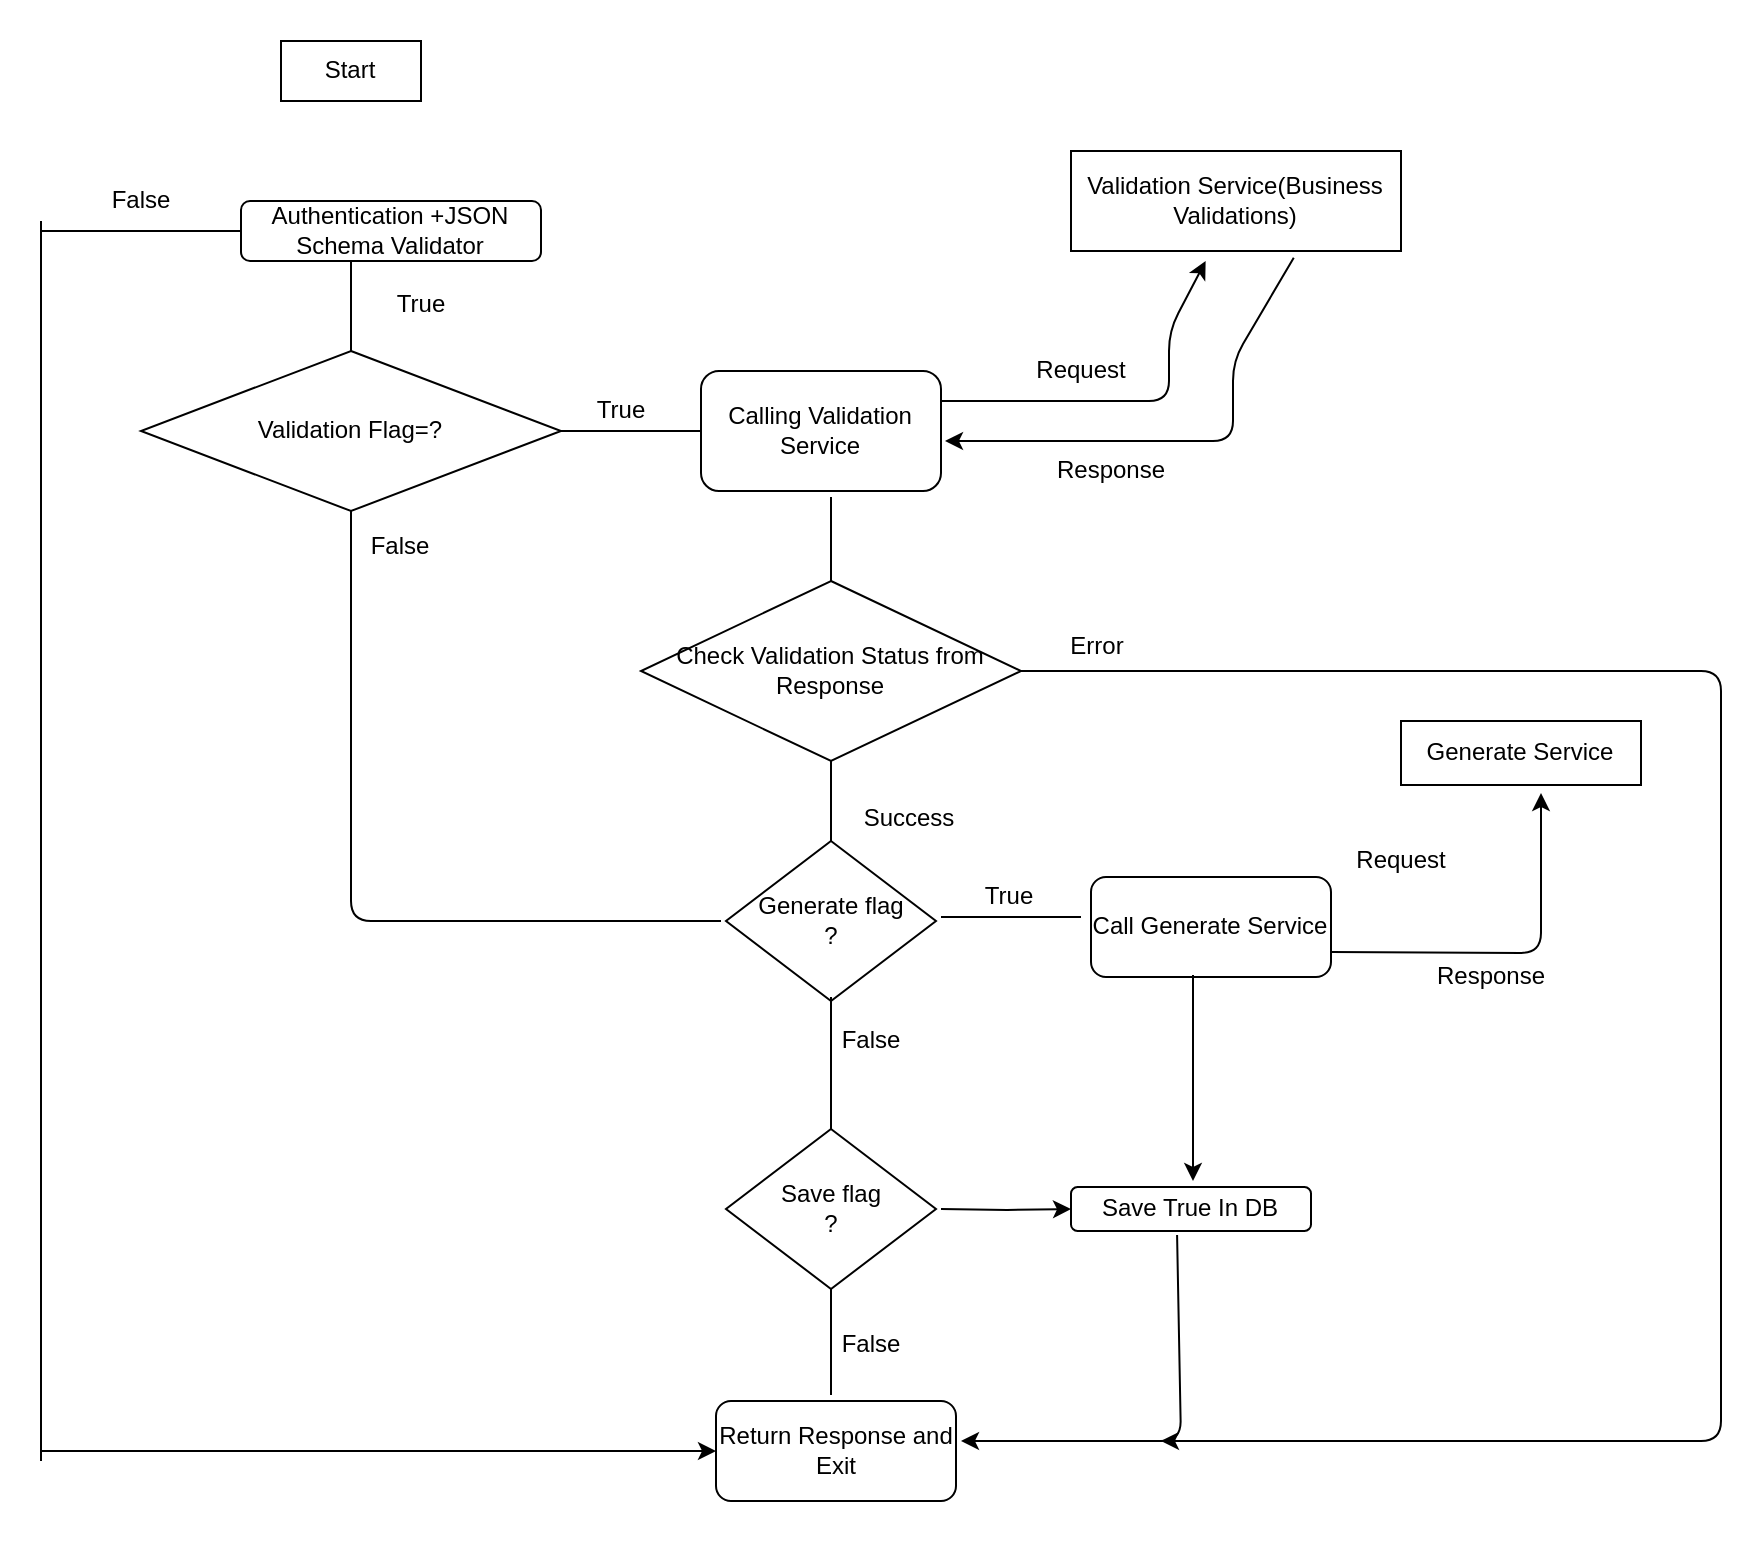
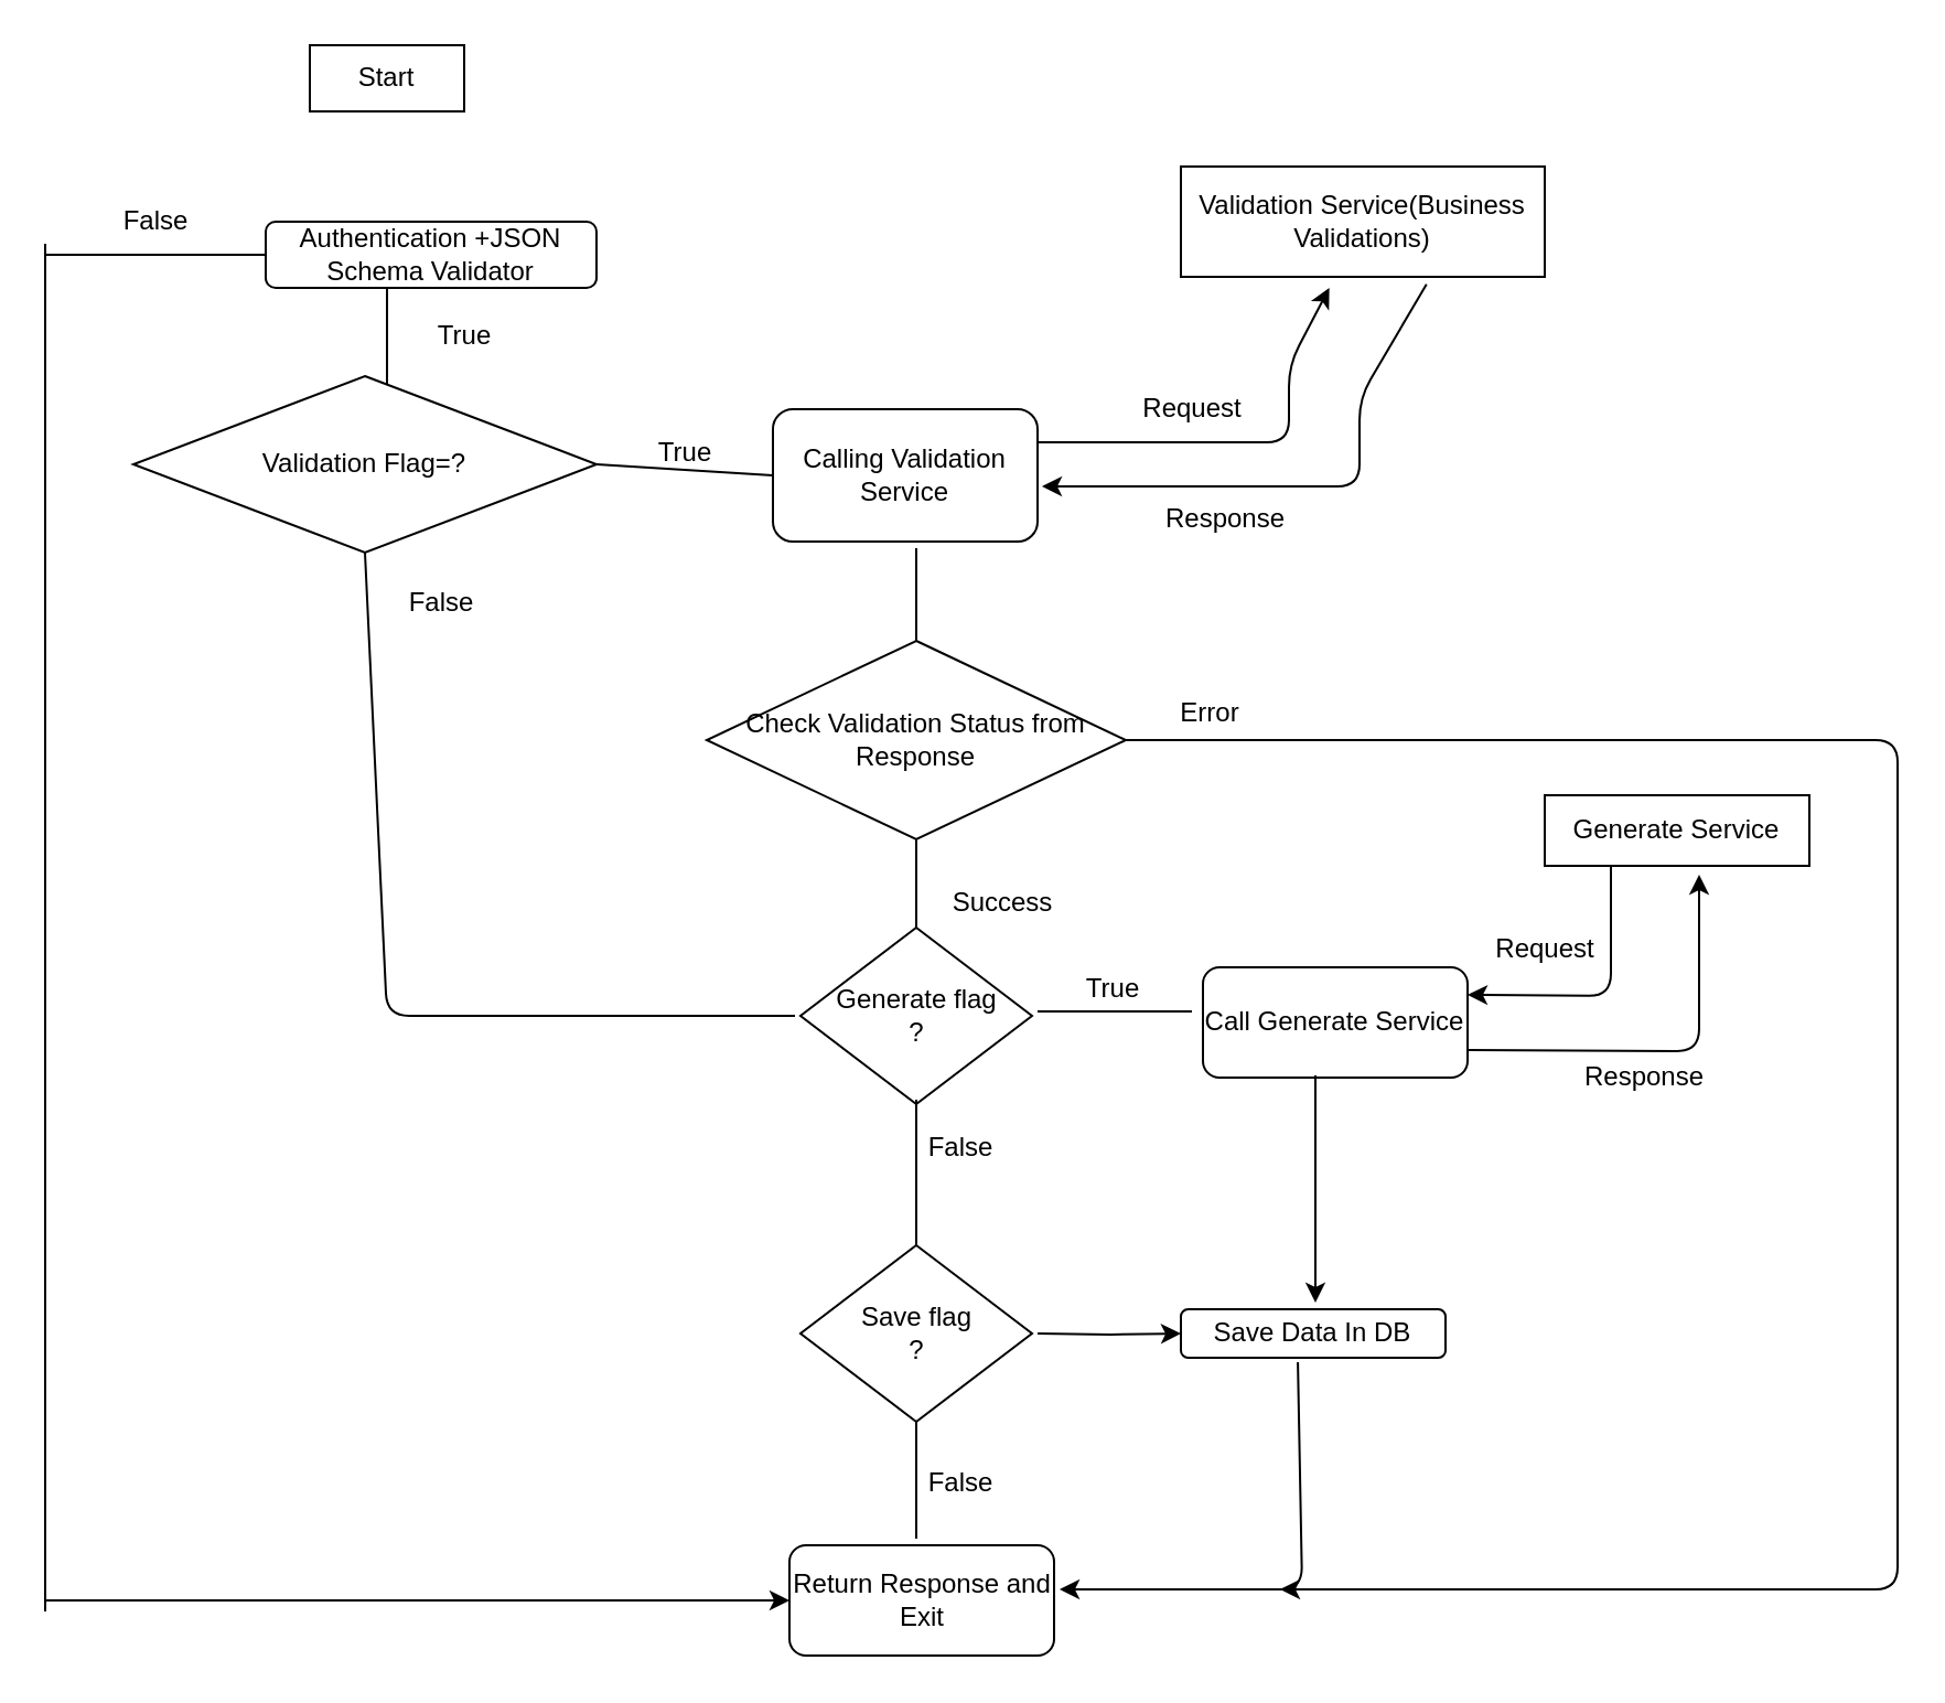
  <mxCell id="0" />
  <mxCell id="1" parent="0" />
  <mxCell id="2" value="Start" style="rounded=0;whiteSpace=wrap;html=1;" vertex="1" parent="1"><mxGeometry x="140" width="70" height="30" as="geometry" y="20" /></mxCell>
  <mxCell id="3" value="" style="endArrow=none;html=1;" edge="1" parent="1"><mxGeometry width="50" height="50" relative="1" as="geometry"><mxPoint x="175" y="140" as="sourcePoint" /><mxPoint x="175" y="130" as="targetPoint" /><Array as="points"><mxPoint x="175" y="160" /><mxPoint x="175" y="180" /></Array></mxGeometry></mxCell>
- <mxCell id="4" value="Validation Flag=?" style="rhombus;whiteSpace=wrap;html=1;" vertex="1" parent="1"><mxGeometry x="70" y="175" width="210" height="80" as="geometry" /></mxCell>
+ <mxCell id="4" value="Validation Flag=?" style="rhombus;whiteSpace=wrap;html=1;" vertex="1" parent="1"><mxGeometry x="60" y="170" width="210" height="80" as="geometry" /></mxCell>
  <mxCell id="5" value="Calling Validation Service" style="rounded=1;whiteSpace=wrap;html=1;" vertex="1" parent="1"><mxGeometry x="350" y="185" width="120" height="60" as="geometry" /></mxCell>
  <mxCell id="6" value="" style="endArrow=none;html=1;entryX=0;entryY=0.5;entryDx=0;entryDy=0;exitX=1;exitY=0.5;exitDx=0;exitDy=0;" edge="1" parent="1" source="4" target="5"><mxGeometry width="50" height="50" relative="1" as="geometry"><mxPoint x="70" y="290" as="sourcePoint" /><mxPoint x="120" y="240" as="targetPoint" /></mxGeometry></mxCell>
  <mxCell id="7" value="True" style="text;html=1;align=center;verticalAlign=middle;resizable=0;points=[];;autosize=1;" vertex="1" parent="1"><mxGeometry x="290" y="195" width="40" height="20" as="geometry" /></mxCell>
  <mxCell id="8" value="False" style="text;html=1;strokeColor=none;fillColor=none;align=center;verticalAlign=middle;whiteSpace=wrap;rounded=0;" vertex="1" parent="1"><mxGeometry x="180" y="262.5" width="40" height="20" as="geometry" /></mxCell>
  <mxCell id="9" value="" style="endArrow=none;html=1;entryX=0.5;entryY=1;entryDx=0;entryDy=0;" edge="1" parent="1" target="4"><mxGeometry width="50" height="50" relative="1" as="geometry"><mxPoint x="360" y="460" as="sourcePoint" /><mxPoint x="120" y="270" as="targetPoint" /><Array as="points"><mxPoint x="175" y="460" /></Array></mxGeometry></mxCell>
  <mxCell id="10" value="" style="edgeStyle=orthogonalEdgeStyle;rounded=0;orthogonalLoop=1;jettySize=auto;html=1;entryX=0;entryY=0.5;entryDx=0;entryDy=0;" edge="1" parent="1" target="11"><mxGeometry relative="1" as="geometry"><mxPoint x="470" y="604" as="sourcePoint" /><mxPoint x="510" y="570" as="targetPoint" /></mxGeometry></mxCell>
- <mxCell id="11" value="Save True In DB" style="rounded=1;whiteSpace=wrap;html=1;" vertex="1" parent="1"><mxGeometry x="535" y="593" width="120" height="22" as="geometry" /></mxCell>
+ <mxCell id="11" value="Save Data In DB" style="rounded=1;whiteSpace=wrap;html=1;" vertex="1" parent="1"><mxGeometry x="535" y="593" width="120" height="22" as="geometry" /></mxCell>
  <mxCell id="12" value="Validation Service(Business Validations)" style="rounded=0;whiteSpace=wrap;html=1;" vertex="1" parent="1"><mxGeometry x="535" y="75" width="165" height="50" as="geometry" /></mxCell>
  <mxCell id="13" value="Request" style="text;html=1;align=center;verticalAlign=middle;resizable=0;points=[];;autosize=1;" vertex="1" parent="1"><mxGeometry x="510" y="175" width="60" height="20" as="geometry" /></mxCell>
  <mxCell id="14" value="" style="endArrow=classic;html=1;exitX=1;exitY=0.25;exitDx=0;exitDy=0;entryX=0.408;entryY=1.1;entryDx=0;entryDy=0;entryPerimeter=0;" edge="1" parent="1" source="5" target="12"><mxGeometry width="50" height="50" relative="1" as="geometry"><mxPoint x="70" y="420" as="sourcePoint" /><mxPoint x="590" y="130" as="targetPoint" /><Array as="points"><mxPoint x="584" y="200" /><mxPoint x="584" y="165" /></Array></mxGeometry></mxCell>
  <mxCell id="15" value="" style="endArrow=classic;html=1;exitX=0.675;exitY=1.067;exitDx=0;exitDy=0;exitPerimeter=0;" edge="1" parent="1" source="12"><mxGeometry width="50" height="50" relative="1" as="geometry"><mxPoint x="570" y="170" as="sourcePoint" /><mxPoint x="472" y="220" as="targetPoint" /><Array as="points"><mxPoint x="616" y="180" /><mxPoint x="616" y="220" /></Array></mxGeometry></mxCell>
  <mxCell id="16" value="Response" style="text;html=1;align=center;verticalAlign=middle;resizable=0;points=[];;autosize=1;" vertex="1" parent="1"><mxGeometry x="520" y="225" width="70" height="20" as="geometry" /></mxCell>
  <mxCell id="17" value="Generate Service" style="rounded=0;whiteSpace=wrap;html=1;" vertex="1" parent="1"><mxGeometry x="700" y="360" width="120" height="32" as="geometry" /></mxCell>
  <mxCell id="18" value="Authentication +JSON Schema Validator" style="rounded=1;whiteSpace=wrap;html=1;" vertex="1" parent="1"><mxGeometry x="120" y="100" width="150" height="30" as="geometry" /></mxCell>
  <mxCell id="19" value="Check Validation Status from Response" style="rhombus;whiteSpace=wrap;html=1;" vertex="1" parent="1"><mxGeometry x="320" y="290" width="190" height="90" as="geometry" /></mxCell>
  <mxCell id="20" value="" style="endArrow=none;html=1;exitX=0.5;exitY=0;exitDx=0;exitDy=0;" edge="1" parent="1" source="19"><mxGeometry width="50" height="50" relative="1" as="geometry"><mxPoint x="380" y="290" as="sourcePoint" /><mxPoint x="415" y="248" as="targetPoint" /></mxGeometry></mxCell>
  <mxCell id="21" value="Error" style="text;html=1;align=center;verticalAlign=middle;resizable=0;points=[];;autosize=1;" vertex="1" parent="1"><mxGeometry x="528" y="313" width="40" height="20" as="geometry" /></mxCell>
  <mxCell id="22" value="Call Generate Service" style="rounded=1;whiteSpace=wrap;html=1;" vertex="1" parent="1"><mxGeometry x="545" y="438" width="120" height="50" as="geometry" /></mxCell>
  <mxCell id="23" value="" style="endArrow=none;html=1;" edge="1" parent="1"><mxGeometry width="50" height="50" relative="1" as="geometry"><mxPoint x="415" y="430" as="sourcePoint" /><mxPoint x="415" y="380" as="targetPoint" /></mxGeometry></mxCell>
  <mxCell id="24" value="Save flag&lt;br&gt;?" style="rhombus;whiteSpace=wrap;html=1;" vertex="1" parent="1"><mxGeometry x="362.5" y="564" width="105" height="80" as="geometry" /></mxCell>
  <mxCell id="25" value="Success" style="text;html=1;align=center;verticalAlign=middle;resizable=0;points=[];;autosize=1;" vertex="1" parent="1"><mxGeometry x="424" y="399" width="60" height="20" as="geometry" /></mxCell>
  <mxCell id="26" value="True" style="text;html=1;align=center;verticalAlign=middle;resizable=0;points=[];;autosize=1;" vertex="1" parent="1"><mxGeometry x="484" y="438" width="40" height="20" as="geometry" /></mxCell>
  <mxCell id="27" value="" style="endArrow=classic;html=1;exitX=1;exitY=0.75;exitDx=0;exitDy=0;" edge="1" parent="1" source="22"><mxGeometry width="50" height="50" relative="1" as="geometry"><mxPoint x="606" y="486.5" as="sourcePoint" /><mxPoint x="770" y="396" as="targetPoint" /><Array as="points"><mxPoint x="770" y="476" /></Array></mxGeometry></mxCell>
  <mxCell id="28" value="&lt;span style=&quot;color: rgba(0 , 0 , 0 , 0) ; font-family: monospace ; font-size: 0px&quot;&gt;R&lt;/span&gt;" style="text;html=1;align=center;verticalAlign=middle;resizable=0;points=[];;autosize=1;" vertex="1" parent="1"><mxGeometry x="655" y="436" width="20" height="20" as="geometry" /></mxCell>
  <mxCell id="29" value="Request" style="text;html=1;align=center;verticalAlign=middle;resizable=0;points=[];;autosize=1;" vertex="1" parent="1"><mxGeometry x="670" y="420" width="60" height="20" as="geometry" /></mxCell>
+ <mxCell id="30" value="" style="endArrow=classic;html=1;entryX=1;entryY=0.25;entryDx=0;entryDy=0;exitX=0.25;exitY=1;exitDx=0;exitDy=0;" edge="1" parent="1" source="17" target="22"><mxGeometry width="50" height="50" relative="1" as="geometry"><mxPoint x="730" y="400" as="sourcePoint" /><mxPoint x="640" y="478" as="targetPoint" /><Array as="points"><mxPoint x="730" y="451" /></Array></mxGeometry></mxCell>
  <mxCell id="31" value="Response" style="text;html=1;align=center;verticalAlign=middle;resizable=0;points=[];;autosize=1;" vertex="1" parent="1"><mxGeometry x="710" y="478" width="70" height="20" as="geometry" /></mxCell>
  <mxCell id="32" value="True" style="text;html=1;align=center;verticalAlign=middle;resizable=0;points=[];;autosize=1;" vertex="1" parent="1"><mxGeometry x="190" y="142" width="40" height="20" as="geometry" /></mxCell>
  <mxCell id="33" value="False" style="text;html=1;align=center;verticalAlign=middle;resizable=0;points=[];;autosize=1;" vertex="1" parent="1"><mxGeometry x="50" y="90" width="40" height="20" as="geometry" /></mxCell>
  <mxCell id="34" value="Generate flag&lt;br&gt;?" style="rhombus;whiteSpace=wrap;html=1;" vertex="1" parent="1"><mxGeometry x="362.5" y="420" width="105" height="80" as="geometry" /></mxCell>
  <mxCell id="35" value="" style="endArrow=none;html=1;" edge="1" parent="1"><mxGeometry width="50" height="50" relative="1" as="geometry"><mxPoint x="470" y="458" as="sourcePoint" /><mxPoint x="540" y="458" as="targetPoint" /></mxGeometry></mxCell>
  <mxCell id="36" value="False" style="text;html=1;align=center;verticalAlign=middle;resizable=0;points=[];;autosize=1;" vertex="1" parent="1"><mxGeometry x="415" y="510" width="40" height="20" as="geometry" /></mxCell>
  <mxCell id="37" value="" style="endArrow=none;html=1;exitX=0.5;exitY=0;exitDx=0;exitDy=0;" edge="1" parent="1" source="24"><mxGeometry width="50" height="50" relative="1" as="geometry"><mxPoint x="410" y="560" as="sourcePoint" /><mxPoint x="415" y="498" as="targetPoint" /><Array as="points" /></mxGeometry></mxCell>
  <mxCell id="38" value="" style="endArrow=none;html=1;entryX=0.5;entryY=1;entryDx=0;entryDy=0;" edge="1" parent="1" target="24"><mxGeometry width="50" height="50" relative="1" as="geometry"><mxPoint x="415" y="697" as="sourcePoint" /><mxPoint x="410" y="644" as="targetPoint" /></mxGeometry></mxCell>
  <mxCell id="39" value="Return Response and Exit" style="rounded=1;whiteSpace=wrap;html=1;" vertex="1" parent="1"><mxGeometry x="357.5" y="700" width="120" height="50" as="geometry" /></mxCell>
  <mxCell id="40" value="False" style="text;html=1;align=center;verticalAlign=middle;resizable=0;points=[];;autosize=1;" vertex="1" parent="1"><mxGeometry x="415" y="662" width="40" height="20" as="geometry" /></mxCell>
  <mxCell id="41" value="" style="endArrow=none;html=1;" edge="1" parent="1"><mxGeometry width="50" height="50" relative="1" as="geometry"><mxPoint x="20" y="730" as="sourcePoint" /><mxPoint x="20" y="110" as="targetPoint" /><Array as="points" /></mxGeometry></mxCell>
  <mxCell id="42" value="" style="endArrow=none;html=1;" edge="1" parent="1"><mxGeometry width="50" height="50" relative="1" as="geometry"><mxPoint x="20" y="115" as="sourcePoint" /><mxPoint x="120" y="115" as="targetPoint" /></mxGeometry></mxCell>
  <mxCell id="43" value="" style="endArrow=classic;html=1;exitX=0.442;exitY=1.091;exitDx=0;exitDy=0;exitPerimeter=0;" edge="1" parent="1" source="11"><mxGeometry width="50" height="50" relative="1" as="geometry"><mxPoint x="590" y="630" as="sourcePoint" /><mxPoint x="480" y="720" as="targetPoint" /><Array as="points"><mxPoint x="590" y="720" /></Array></mxGeometry></mxCell>
  <mxCell id="44" value="" style="endArrow=classic;html=1;entryX=0;entryY=0.5;entryDx=0;entryDy=0;" edge="1" parent="1" target="39"><mxGeometry width="50" height="50" relative="1" as="geometry"><mxPoint x="20" y="725" as="sourcePoint" /><mxPoint x="350" y="730" as="targetPoint" /></mxGeometry></mxCell>
  <mxCell id="45" value="" style="endArrow=classic;html=1;exitX=1;exitY=0.5;exitDx=0;exitDy=0;" edge="1" parent="1" source="19"><mxGeometry width="50" height="50" relative="1" as="geometry"><mxPoint x="820" y="560" as="sourcePoint" /><mxPoint x="580" y="720" as="targetPoint" /><Array as="points"><mxPoint x="860" y="335" /><mxPoint x="860" y="720" /></Array></mxGeometry></mxCell>
  <mxCell id="46" value="" style="edgeStyle=orthogonalEdgeStyle;rounded=0;orthogonalLoop=1;jettySize=auto;html=1;exitX=0.425;exitY=0.98;exitDx=0;exitDy=0;exitPerimeter=0;" edge="1" parent="1" source="22"><mxGeometry relative="1" as="geometry"><mxPoint x="480" y="614" as="sourcePoint" /><mxPoint x="596" y="590" as="targetPoint" /><Array as="points"><mxPoint x="596" y="530" /><mxPoint x="596" y="530" /></Array></mxGeometry></mxCell>
